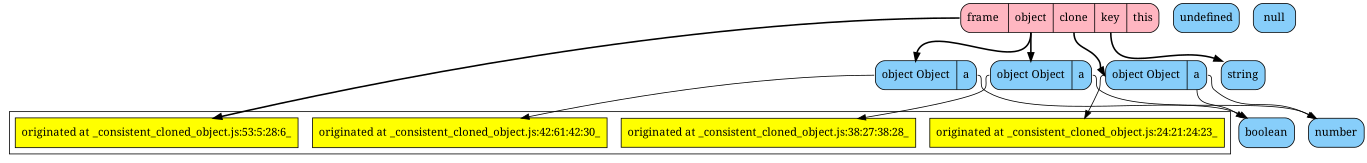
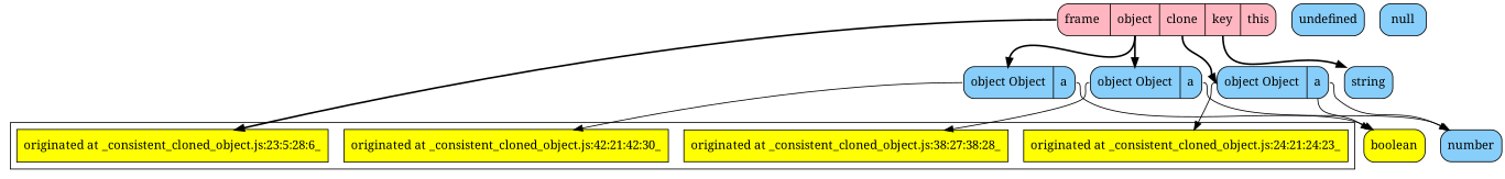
  digraph {
    fontname="Noto Serif"
    rankdir=TB
    node [fillcolor=lightskyblue fontname="Noto Serif" shape=Mrecord style=filled]
    edge [fontname="Noto Serif" style=solid tailport=a]
    n1 [fillcolor=yellow label="originated at _consistent_cloned_object.js:38:27:38:28_" shape=record]
    n2 [fillcolor=yellow label="originated at _consistent_cloned_object.js:24:21:24:23_" shape=record]
-   n3 [fillcolor=yellow label="originated at _consistent_cloned_object.js:42:61:42:30_" shape=record]
-   n4 [fillcolor=yellow label="originated at _consistent_cloned_object.js:53:5:28:6_" shape=record]
+   n3 [fillcolor=yellow label="originated at _consistent_cloned_object.js:42:21:42:30_" shape=record]
+   n4 [fillcolor=yellow label="originated at _consistent_cloned_object.js:23:5:28:6_" shape=record]
    n5 [fillcolor=lightpink label="<frame_7_>frame\ |<object>object|<clone>clone|<key>key|<this>this"]
    n6 [label="<string>string"]
    n7 [label="<object_10_>object\ Object|<a>a"]
    n8 [label="<object_17_>object\ Object|<a>a"]
    n9 [label="<object_38_>object\ Object|<a>a"]
    n10 [label="<number>number"]
-   n11 [label="<boolean>boolean"]
+   n11 [fillcolor=yellow label="<boolean>boolean"]
    n12 [label="<undefined>undefined"]
    n13 [label="<null>null"]
    subgraph cluster_1 {
      n1
      n2
      n3
      n4
    }
    n5 -> n4 [style=bold tailport=frame_7_]
    n5 -> n6 [headport=string style=bold tailport=key]
    n5 -> n7 [headport=object_10_ style=bold tailport=object]
    n5 -> n8 [headport=object_17_ style=bold tailport=clone]
    n5 -> n9 [headport=object_38_ style=bold tailport=object]
    n7 -> n1 [tailport=object_10_]
    n7 -> n10 [headport=number]
    n8 -> n2 [tailport=object_17_]
    n8 -> n10 [headport=number]
    n8 -> n11 [headport=boolean]
    n9 -> n3 [tailport=object_38_]
    n9 -> n11 [headport=boolean]
  }
